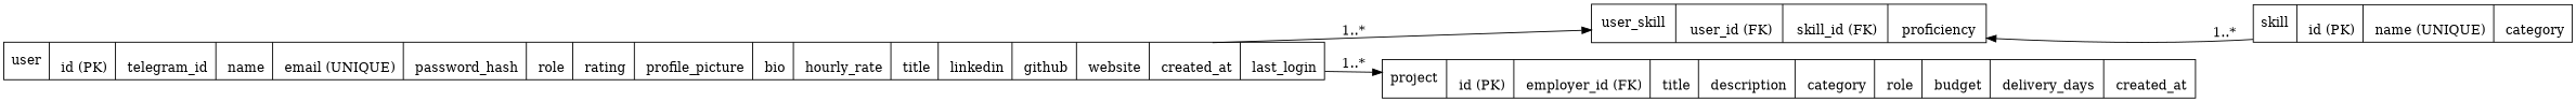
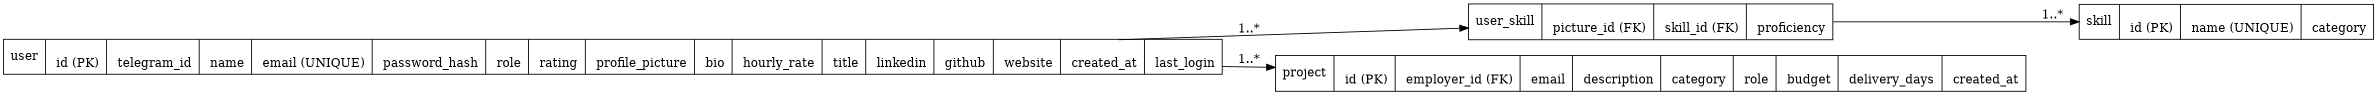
  digraph {
    rankdir=LR
    node [shape=record]
    n1 [label="{ user |\n    id (PK) |\n    telegram_id |\n    name |\n    email (UNIQUE) |\n    password_hash |\n    role |\n    rating |\n    profile_picture |\n    bio |\n    hourly_rate |\n    title |\n    linkedin |\n    github |\n    website |\n    created_at |\n    last_login\n  }"]
-   n2 [label="{ user_skill |\n    user_id (FK) |\n    skill_id (FK) |\n    proficiency\n  }"]
-   n3 [label="{ project |\n    id (PK) |\n    employer_id (FK) |\n    title |\n    description |\n    category |\n    role |\n    budget |\n    delivery_days |\n    created_at\n  }"]
+   n2 [label="{ user_skill |\n    picture_id (FK) |\n    skill_id (FK) |\n    proficiency\n  }"]
+   n3 [label="{ project |\n    id (PK) |\n    employer_id (FK) |\n    email |\n    description |\n    category |\n    role |\n    budget |\n    delivery_days |\n    created_at\n  }"]
    n4 [label="{ skill |\n    id (PK) |\n    name (UNIQUE) |\n    category\n  }"]
    n1 -> n2 [label="1..*"]
    n1 -> n3 [label="1..*"]
-   n4 -> n2 [label="1..*"]
+   n2 -> n4 [label="1..*"]
  }
